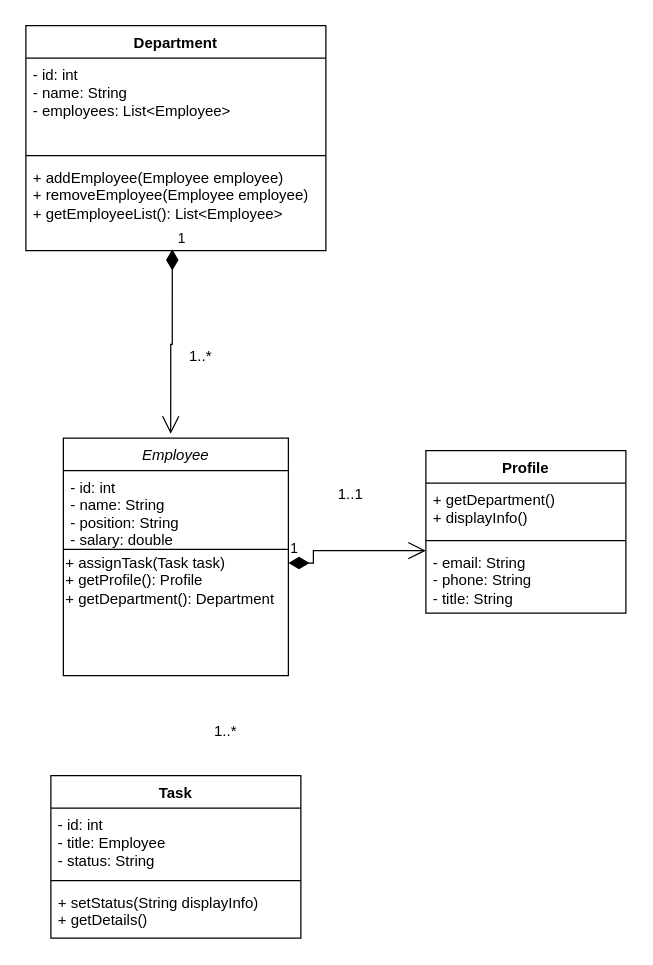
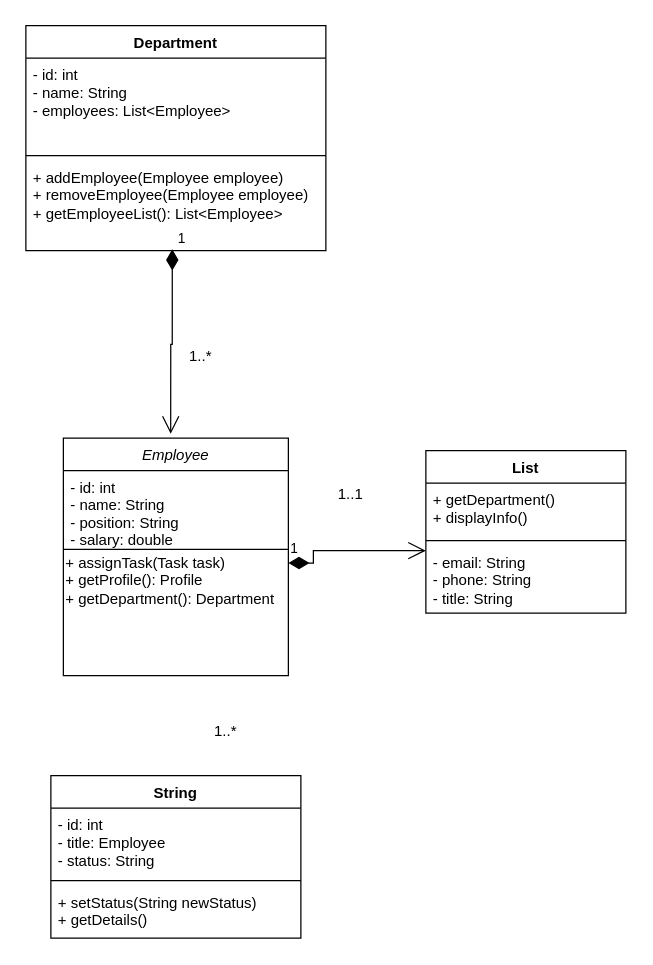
  <mxCell id="0" />
  <mxCell id="1" parent="0" />
  <mxCell id="2" value="Employee" style="swimlane;fontStyle=2;align=center;verticalAlign=top;childLayout=stackLayout;horizontal=1;startSize=26;horizontalStack=0;resizeParent=1;resizeLast=0;collapsible=1;marginBottom=0;rounded=0;shadow=0;strokeWidth=1;" vertex="1" parent="1"><mxGeometry x="50" y="350" width="180" height="190" as="geometry"><mxRectangle x="230" y="140" width="160" height="26" as="alternateBounds" /></mxGeometry></mxCell>
  <mxCell id="3" value="- id: int&#10;- name: String&#10;- position: String&#10;- salary: double" style="text;align=left;verticalAlign=top;spacingLeft=4;spacingRight=4;overflow=hidden;rotatable=0;points=[[0,0.5],[1,0.5]];portConstraint=eastwest;rounded=0;shadow=0;html=0;" vertex="1" parent="2"><mxGeometry y="26" width="180" height="58" as="geometry" /></mxCell>
  <mxCell id="4" value="" style="line;html=1;strokeWidth=1;align=left;verticalAlign=middle;spacingTop=-1;spacingLeft=3;spacingRight=3;rotatable=0;labelPosition=right;points=[];portConstraint=eastwest;" vertex="1" parent="2"><mxGeometry y="84" width="180" height="10" as="geometry" /></mxCell>
  <mxCell id="5" value="+ assignTask(Task task)&lt;div&gt;+ getProfile(): Profile&lt;/div&gt;&lt;div&gt;+ getDepartment(): Department&lt;/div&gt;" style="text;html=1;whiteSpace=wrap;strokeColor=none;fillColor=none;align=left;verticalAlign=middle;rounded=0;" vertex="1" parent="2"><mxGeometry y="94" width="180" height="40" as="geometry" /></mxCell>
  <mxCell id="6" value="Department" style="swimlane;fontStyle=1;align=center;verticalAlign=top;childLayout=stackLayout;horizontal=1;startSize=26;horizontalStack=0;resizeParent=1;resizeParentMax=0;resizeLast=0;collapsible=1;marginBottom=0;whiteSpace=wrap;html=1;" vertex="1" parent="1"><mxGeometry x="20" y="20" width="240" height="180" as="geometry" /></mxCell>
  <mxCell id="7" value="- id: int&lt;div&gt;- name: String&lt;/div&gt;&lt;div&gt;- employees: List&amp;lt;Employee&amp;gt;&lt;/div&gt;" style="text;strokeColor=none;fillColor=none;align=left;verticalAlign=top;spacingLeft=4;spacingRight=4;overflow=hidden;rotatable=0;points=[[0,0.5],[1,0.5]];portConstraint=eastwest;whiteSpace=wrap;html=1;" vertex="1" parent="6"><mxGeometry y="26" width="240" height="74" as="geometry" /></mxCell>
  <mxCell id="8" value="" style="line;strokeWidth=1;fillColor=none;align=left;verticalAlign=middle;spacingTop=-1;spacingLeft=3;spacingRight=3;rotatable=0;labelPosition=right;points=[];portConstraint=eastwest;strokeColor=inherit;" vertex="1" parent="6"><mxGeometry y="100" width="240" height="8" as="geometry" /></mxCell>
  <mxCell id="9" value="+ addEmployee(Employee employee)&lt;div&gt;+ removeEmployee(Employee employee)&lt;/div&gt;&lt;div&gt;+ getEmployeeList(): List&amp;lt;Employee&amp;gt;&lt;br&gt;&lt;div&gt;&lt;br&gt;&lt;/div&gt;&lt;/div&gt;" style="text;strokeColor=none;fillColor=none;align=left;verticalAlign=top;spacingLeft=4;spacingRight=4;overflow=hidden;rotatable=0;points=[[0,0.5],[1,0.5]];portConstraint=eastwest;whiteSpace=wrap;html=1;" vertex="1" parent="6"><mxGeometry y="108" width="240" height="72" as="geometry" /></mxCell>
- <mxCell id="10" value="Profile" style="swimlane;fontStyle=1;align=center;verticalAlign=top;childLayout=stackLayout;horizontal=1;startSize=26;horizontalStack=0;resizeParent=1;resizeParentMax=0;resizeLast=0;collapsible=1;marginBottom=0;whiteSpace=wrap;html=1;" vertex="1" parent="1"><mxGeometry x="340" y="360" width="160" height="130" as="geometry" /></mxCell>
+ <mxCell id="10" value="List" style="swimlane;fontStyle=1;align=center;verticalAlign=top;childLayout=stackLayout;horizontal=1;startSize=26;horizontalStack=0;resizeParent=1;resizeParentMax=0;resizeLast=0;collapsible=1;marginBottom=0;whiteSpace=wrap;html=1;" vertex="1" parent="1"><mxGeometry x="340" y="360" width="160" height="130" as="geometry" /></mxCell>
  <mxCell id="11" value="+ getDepartment()&lt;div&gt;+ displayInfo()&lt;/div&gt;" style="text;strokeColor=none;fillColor=none;align=left;verticalAlign=top;spacingLeft=4;spacingRight=4;overflow=hidden;rotatable=0;points=[[0,0.5],[1,0.5]];portConstraint=eastwest;whiteSpace=wrap;html=1;" vertex="1" parent="10"><mxGeometry y="26" width="160" height="42" as="geometry" /></mxCell>
  <mxCell id="12" value="" style="line;strokeWidth=1;fillColor=none;align=left;verticalAlign=middle;spacingTop=-1;spacingLeft=3;spacingRight=3;rotatable=0;labelPosition=right;points=[];portConstraint=eastwest;strokeColor=inherit;" vertex="1" parent="10"><mxGeometry y="68" width="160" height="8" as="geometry" /></mxCell>
  <mxCell id="13" value="- email: String&lt;div&gt;- phone: String&lt;/div&gt;&lt;div&gt;- title: String&lt;/div&gt;" style="text;strokeColor=none;fillColor=none;align=left;verticalAlign=top;spacingLeft=4;spacingRight=4;overflow=hidden;rotatable=0;points=[[0,0.5],[1,0.5]];portConstraint=eastwest;whiteSpace=wrap;html=1;" vertex="1" parent="10"><mxGeometry y="76" width="160" height="54" as="geometry" /></mxCell>
- <mxCell id="14" value="Task" style="swimlane;fontStyle=1;align=center;verticalAlign=top;childLayout=stackLayout;horizontal=1;startSize=26;horizontalStack=0;resizeParent=1;resizeParentMax=0;resizeLast=0;collapsible=1;marginBottom=0;whiteSpace=wrap;html=1;" vertex="1" parent="1"><mxGeometry x="40" y="620" width="200" height="130" as="geometry" /></mxCell>
+ <mxCell id="14" value="String" style="swimlane;fontStyle=1;align=center;verticalAlign=top;childLayout=stackLayout;horizontal=1;startSize=26;horizontalStack=0;resizeParent=1;resizeParentMax=0;resizeLast=0;collapsible=1;marginBottom=0;whiteSpace=wrap;html=1;" vertex="1" parent="1"><mxGeometry x="40" y="620" width="200" height="130" as="geometry" /></mxCell>
  <mxCell id="15" value="- id: int&lt;div&gt;- title: Employee&lt;/div&gt;&lt;div&gt;- status: String&lt;/div&gt;" style="text;strokeColor=none;fillColor=none;align=left;verticalAlign=top;spacingLeft=4;spacingRight=4;overflow=hidden;rotatable=0;points=[[0,0.5],[1,0.5]];portConstraint=eastwest;whiteSpace=wrap;html=1;" vertex="1" parent="14"><mxGeometry y="26" width="200" height="54" as="geometry" /></mxCell>
  <mxCell id="16" value="" style="line;strokeWidth=1;fillColor=none;align=left;verticalAlign=middle;spacingTop=-1;spacingLeft=3;spacingRight=3;rotatable=0;labelPosition=right;points=[];portConstraint=eastwest;strokeColor=inherit;" vertex="1" parent="14"><mxGeometry y="80" width="200" height="8" as="geometry" /></mxCell>
- <mxCell id="17" value="+ setStatus(String displayInfo)&lt;div&gt;+ getDetails()&lt;/div&gt;" style="text;strokeColor=none;fillColor=none;align=left;verticalAlign=top;spacingLeft=4;spacingRight=4;overflow=hidden;rotatable=0;points=[[0,0.5],[1,0.5]];portConstraint=eastwest;whiteSpace=wrap;html=1;" vertex="1" parent="14"><mxGeometry y="88" width="200" height="42" as="geometry" /></mxCell>
+ <mxCell id="17" value="+ setStatus(String newStatus)&lt;div&gt;+ getDetails()&lt;/div&gt;" style="text;strokeColor=none;fillColor=none;align=left;verticalAlign=top;spacingLeft=4;spacingRight=4;overflow=hidden;rotatable=0;points=[[0,0.5],[1,0.5]];portConstraint=eastwest;whiteSpace=wrap;html=1;" vertex="1" parent="14"><mxGeometry y="88" width="200" height="42" as="geometry" /></mxCell>
  <mxCell id="18" value="1..*" style="text;html=1;whiteSpace=wrap;strokeColor=none;fillColor=none;align=center;verticalAlign=middle;rounded=0;" vertex="1" parent="1"><mxGeometry x="130" y="270" width="60" height="30" as="geometry" /></mxCell>
  <mxCell id="19" value="1" style="endArrow=open;html=1;endSize=12;startArrow=diamondThin;startSize=14;startFill=1;edgeStyle=orthogonalEdgeStyle;align=left;verticalAlign=bottom;rounded=0;exitX=1;exitY=0;exitDx=0;exitDy=0;" edge="1" parent="1"><mxGeometry x="-1" y="3" relative="1" as="geometry"><mxPoint x="230" y="449.92" as="sourcePoint" /><mxPoint x="340" y="440" as="targetPoint" /><Array as="points"><mxPoint x="250" y="450" /><mxPoint x="250" y="440" /></Array></mxGeometry></mxCell>
  <mxCell id="20" value="1" style="endArrow=open;html=1;endSize=12;startArrow=diamondThin;startSize=14;startFill=1;edgeStyle=orthogonalEdgeStyle;align=left;verticalAlign=bottom;rounded=0;exitX=0.488;exitY=0.986;exitDx=0;exitDy=0;exitPerimeter=0;entryX=0.477;entryY=-0.018;entryDx=0;entryDy=0;entryPerimeter=0;" edge="1" parent="1" source="9" target="2"><mxGeometry x="-1" y="3" relative="1" as="geometry"><mxPoint x="90" y="250" as="sourcePoint" /><mxPoint x="250" y="250" as="targetPoint" /></mxGeometry></mxCell>
  <mxCell id="21" value="1..1" style="text;html=1;whiteSpace=wrap;strokeColor=none;fillColor=none;align=center;verticalAlign=middle;rounded=0;" vertex="1" parent="1"><mxGeometry x="250" y="380" width="60" height="30" as="geometry" /></mxCell>
  <mxCell id="22" value="1..*" style="text;html=1;whiteSpace=wrap;strokeColor=none;fillColor=none;align=center;verticalAlign=middle;rounded=0;" vertex="1" parent="1"><mxGeometry x="150" y="570" width="60" height="30" as="geometry" /></mxCell>
